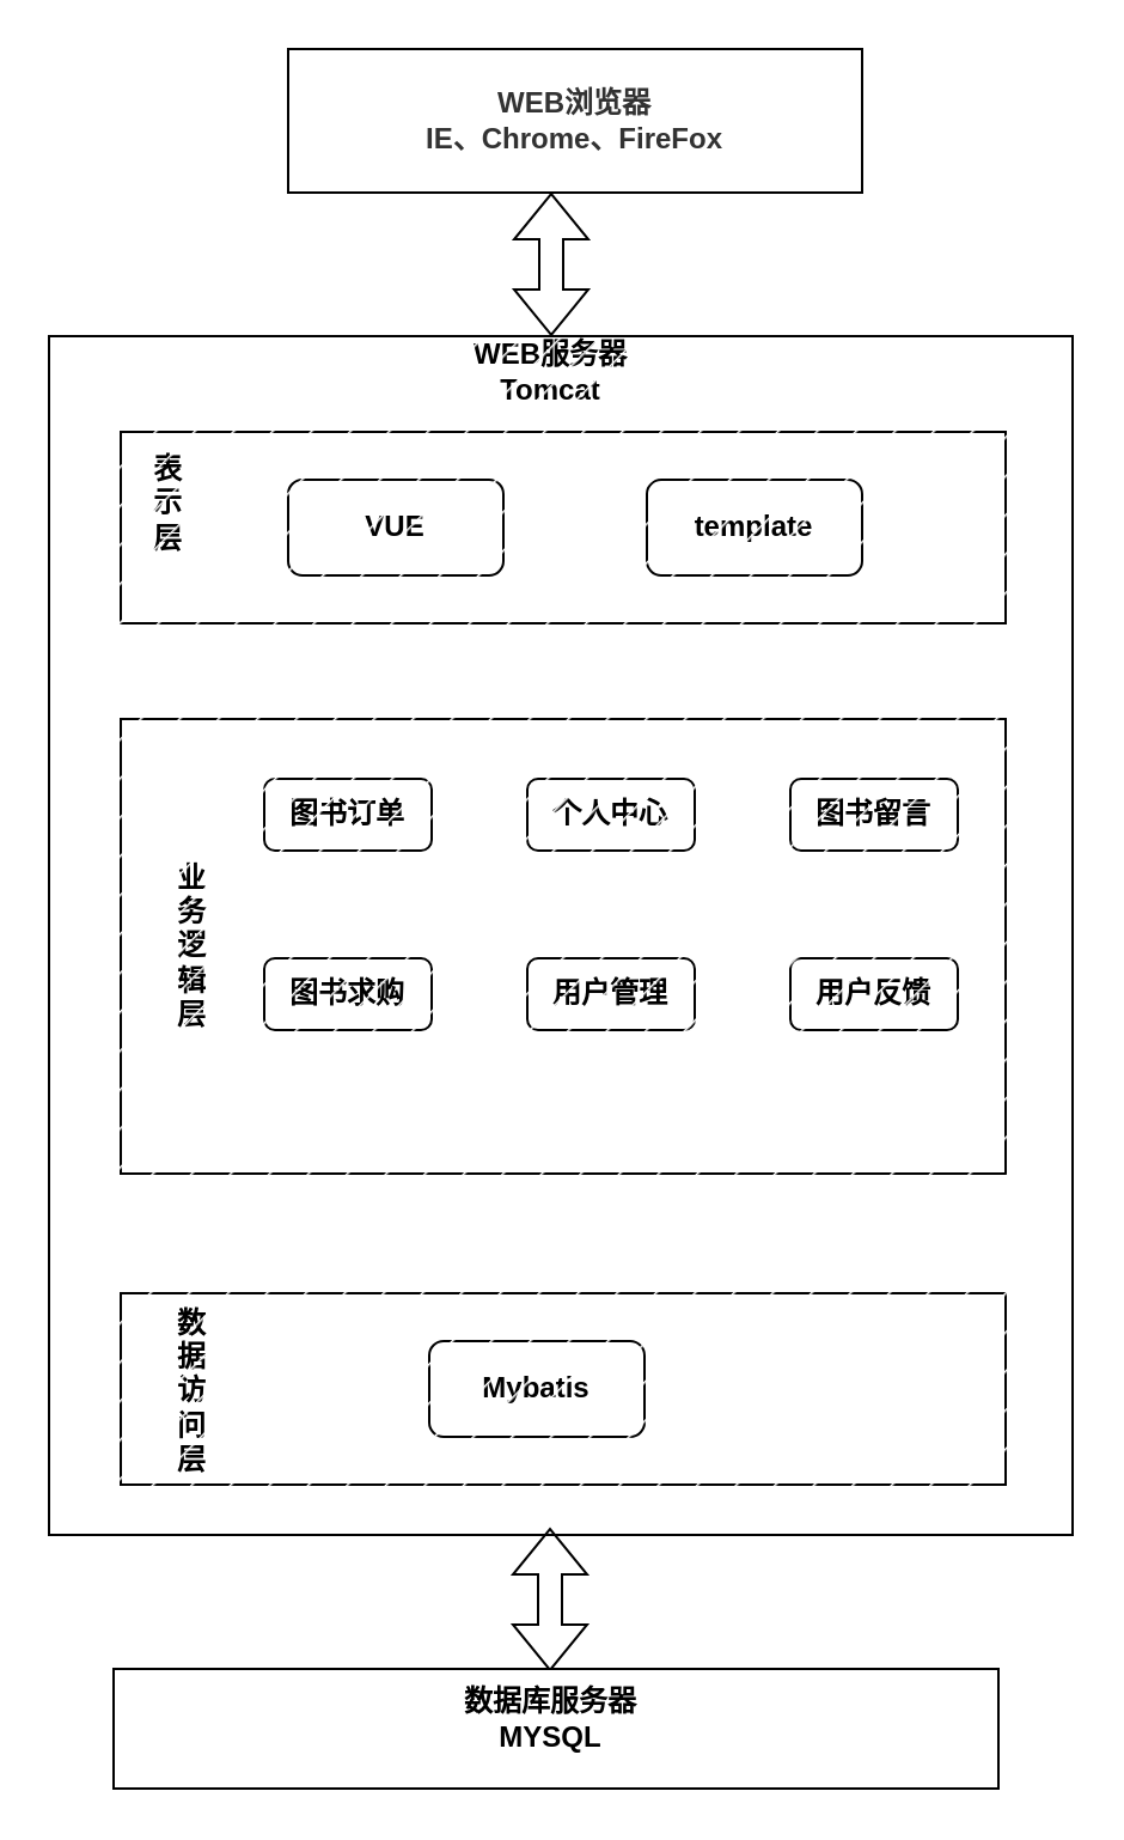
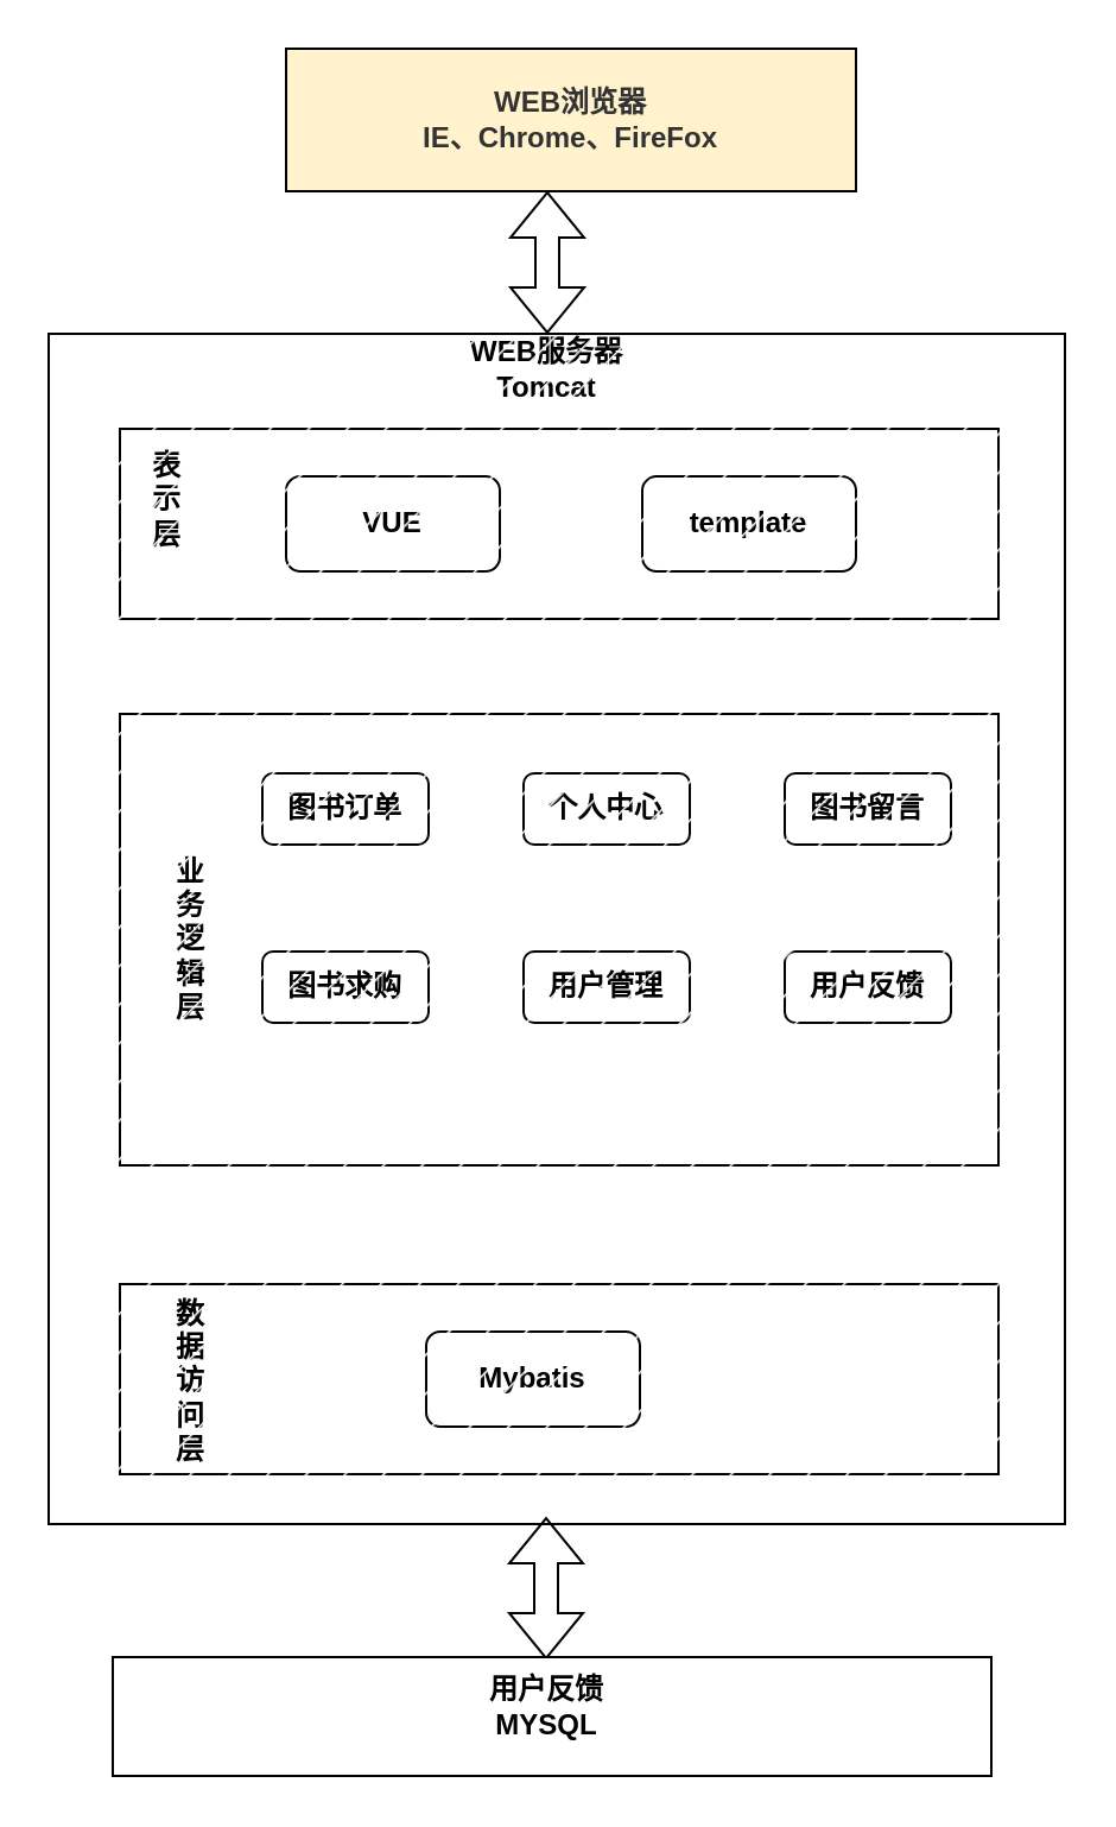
  <mxCell id="0" />
  <mxCell id="1" parent="0" />
- <mxCell id="2" value="&lt;span style=&quot;color: rgb(50, 50, 50); font-family: &amp;quot;Microsoft YaHei&amp;quot;, 微软雅黑, Arial; font-weight: 700; background-color: rgba(255, 255, 255, 0.01);&quot;&gt;WEB浏览器&lt;/span&gt;&lt;div style=&quot;resize: none; outline: none; color: rgb(50, 50, 50); font-family: &amp;quot;Microsoft YaHei&amp;quot;, 微软雅黑, Arial; font-weight: 700;&quot;&gt;IE、Chrome、FireFox&lt;/div&gt;" style="rounded=0;whiteSpace=wrap;html=1;fontSize=12;spacing=1;" vertex="1" parent="1"><mxGeometry x="120" y="20" width="240" height="60" as="geometry" /></mxCell>
+ <mxCell id="2" value="&lt;span style=&quot;color: rgb(50, 50, 50); font-family: &amp;quot;Microsoft YaHei&amp;quot;, 微软雅黑, Arial; font-weight: 700; background-color: rgba(255, 255, 255, 0.01);&quot;&gt;WEB浏览器&lt;/span&gt;&lt;div style=&quot;resize: none; outline: none; color: rgb(50, 50, 50); font-family: &amp;quot;Microsoft YaHei&amp;quot;, 微软雅黑, Arial; font-weight: 700;&quot;&gt;IE、Chrome、FireFox&lt;/div&gt;" style="rounded=0;whiteSpace=wrap;html=1;fontSize=12;spacing=1;fillColor=#fff2cc;" vertex="1" parent="1"><mxGeometry x="120" y="20" width="240" height="60" as="geometry" /></mxCell>
  <mxCell id="3" value="" style="shape=flexArrow;endArrow=classic;startArrow=classic;html=1;rounded=0;fontSize=12;spacing=1;" edge="1" parent="1"><mxGeometry width="100" height="100" relative="1" as="geometry"><mxPoint x="230" y="140" as="sourcePoint" /><mxPoint x="230" y="80" as="targetPoint" /></mxGeometry></mxCell>
  <mxCell id="4" value="&lt;font&gt;&lt;b&gt;WEB服务器&lt;/b&gt;&lt;/font&gt;&lt;div&gt;&lt;font&gt;&lt;b&gt;Tomcat&lt;/b&gt;&lt;/font&gt;&lt;/div&gt;" style="text;html=1;align=center;verticalAlign=middle;whiteSpace=wrap;rounded=0;fontSize=12;spacing=1;" vertex="1" parent="1"><mxGeometry x="190" y="140" width="80" height="30" as="geometry" /></mxCell>
  <mxCell id="5" value="" style="rounded=0;whiteSpace=wrap;html=1;fontSize=12;spacing=1;" vertex="1" parent="1"><mxGeometry x="50" y="180" width="370" height="80" as="geometry" /></mxCell>
  <mxCell id="6" value="&lt;b&gt;表&lt;/b&gt;&lt;div&gt;&lt;b&gt;示&lt;/b&gt;&lt;/div&gt;&lt;div&gt;&lt;b&gt;层&lt;/b&gt;&lt;/div&gt;" style="text;html=1;align=center;verticalAlign=middle;whiteSpace=wrap;rounded=0;fontSize=12;spacing=1;" vertex="1" parent="1"><mxGeometry x="50" y="195" width="40" height="30" as="geometry" /></mxCell>
  <mxCell id="7" value="&lt;b&gt;VUE&lt;/b&gt;" style="rounded=1;whiteSpace=wrap;html=1;fontSize=12;spacing=1;" vertex="1" parent="1"><mxGeometry x="120" y="200" width="90" height="40" as="geometry" /></mxCell>
  <mxCell id="8" value="&lt;b&gt;template&lt;/b&gt;" style="rounded=1;whiteSpace=wrap;html=1;fontSize=12;spacing=1;" vertex="1" parent="1"><mxGeometry x="270" y="200" width="90" height="40" as="geometry" /></mxCell>
  <mxCell id="9" value="" style="rounded=0;whiteSpace=wrap;html=1;fontSize=12;spacing=1;" vertex="1" parent="1"><mxGeometry x="50" y="300" width="370" height="190" as="geometry" /></mxCell>
  <mxCell id="10" value="&lt;b&gt;图书订单&lt;/b&gt;" style="rounded=1;whiteSpace=wrap;html=1;fontSize=12;spacing=1;" vertex="1" parent="1"><mxGeometry x="110" y="325" width="70" height="30" as="geometry" /></mxCell>
  <mxCell id="11" value="&lt;b&gt;个人中心&lt;/b&gt;" style="rounded=1;whiteSpace=wrap;html=1;fontSize=12;spacing=1;" vertex="1" parent="1"><mxGeometry x="220" y="325" width="70" height="30" as="geometry" /></mxCell>
  <mxCell id="12" value="&lt;b&gt;图书留言&lt;/b&gt;" style="rounded=1;whiteSpace=wrap;html=1;fontSize=12;spacing=1;" vertex="1" parent="1"><mxGeometry x="330" y="325" width="70" height="30" as="geometry" /></mxCell>
  <mxCell id="13" value="&lt;b&gt;业&lt;/b&gt;&lt;div&gt;&lt;b&gt;务&lt;/b&gt;&lt;div&gt;&lt;b&gt;逻&lt;/b&gt;&lt;/div&gt;&lt;div&gt;&lt;b&gt;辑&lt;/b&gt;&lt;/div&gt;&lt;div&gt;&lt;b&gt;层&lt;/b&gt;&lt;/div&gt;&lt;/div&gt;" style="text;html=1;align=center;verticalAlign=middle;whiteSpace=wrap;rounded=0;fontSize=12;spacing=1;" vertex="1" parent="1"><mxGeometry x="50" y="380" width="60" height="30" as="geometry" /></mxCell>
  <mxCell id="14" value="&lt;b&gt;图书求购&lt;/b&gt;" style="rounded=1;whiteSpace=wrap;html=1;fontSize=12;spacing=1;" vertex="1" parent="1"><mxGeometry x="110" y="400" width="70" height="30" as="geometry" /></mxCell>
  <mxCell id="15" value="&lt;b&gt;用户管理&lt;/b&gt;" style="rounded=1;whiteSpace=wrap;html=1;fontSize=12;spacing=1;" vertex="1" parent="1"><mxGeometry x="220" y="400" width="70" height="30" as="geometry" /></mxCell>
  <mxCell id="16" value="&lt;b&gt;用户反馈&lt;/b&gt;" style="rounded=1;whiteSpace=wrap;html=1;fontSize=12;spacing=1;" vertex="1" parent="1"><mxGeometry x="330" y="400" width="70" height="30" as="geometry" /></mxCell>
  <mxCell id="17" value="" style="rounded=0;whiteSpace=wrap;html=1;fontSize=12;spacing=1;" vertex="1" parent="1"><mxGeometry x="50" y="540" width="370" height="80" as="geometry" /></mxCell>
  <mxCell id="18" value="&lt;b&gt;数&lt;/b&gt;&lt;div&gt;&lt;b&gt;据&lt;/b&gt;&lt;/div&gt;&lt;div&gt;&lt;b&gt;访&lt;/b&gt;&lt;/div&gt;&lt;div&gt;&lt;b&gt;问&lt;/b&gt;&lt;/div&gt;&lt;div&gt;&lt;b&gt;层&lt;/b&gt;&lt;/div&gt;" style="text;html=1;align=center;verticalAlign=middle;whiteSpace=wrap;rounded=0;fontSize=12;spacing=1;" vertex="1" parent="1"><mxGeometry x="50" y="580" width="60" as="geometry" /></mxCell>
  <mxCell id="19" style="edgeStyle=orthogonalEdgeStyle;rounded=0;orthogonalLoop=1;jettySize=auto;html=1;exitX=0.5;exitY=1;exitDx=0;exitDy=0;fontSize=12;spacing=1;" edge="1" parent="1" source="18" target="18"><mxGeometry relative="1" as="geometry" /></mxCell>
  <mxCell id="20" value="&lt;b&gt;Mybatis&lt;/b&gt;" style="rounded=1;whiteSpace=wrap;html=1;fontSize=12;spacing=1;" vertex="1" parent="1"><mxGeometry x="179" y="560" width="90" height="40" as="geometry" /></mxCell>
  <mxCell id="21" value="" style="shape=flexArrow;endArrow=classic;startArrow=classic;html=1;rounded=0;fontSize=12;spacing=1;" edge="1" parent="1"><mxGeometry width="100" height="100" relative="1" as="geometry"><mxPoint x="229.5" y="698" as="sourcePoint" /><mxPoint x="229.5" y="638" as="targetPoint" /></mxGeometry></mxCell>
  <mxCell id="22" value="" style="rounded=0;whiteSpace=wrap;html=1;fontSize=12;spacing=1;" vertex="1" parent="1"><mxGeometry x="47" y="697" width="370" height="50" as="geometry" /></mxCell>
- <mxCell id="23" value="&lt;b&gt;数据库服务器&lt;br&gt;MYSQL&lt;/b&gt;" style="text;html=1;align=center;verticalAlign=middle;whiteSpace=wrap;rounded=0;fontSize=12;spacing=1;" vertex="1" parent="1"><mxGeometry x="180" y="703" width="100" height="30" as="geometry" /></mxCell>
+ <mxCell id="23" value="&lt;b&gt;用户反馈&lt;br&gt;MYSQL&lt;/b&gt;" style="text;html=1;align=center;verticalAlign=middle;whiteSpace=wrap;rounded=0;fontSize=12;spacing=1;" vertex="1" parent="1"><mxGeometry x="180" y="703" width="100" height="30" as="geometry" /></mxCell>
  <mxCell id="24" value="" style="rounded=0;whiteSpace=wrap;html=1;strokeColor=default;align=center;verticalAlign=middle;fontFamily=Helvetica;fontSize=12;fontColor=default;fillColor=default;fillStyle=hatch;spacing=1;" vertex="1" parent="1"><mxGeometry x="20" y="140" width="428" height="501" as="geometry" /></mxCell>
